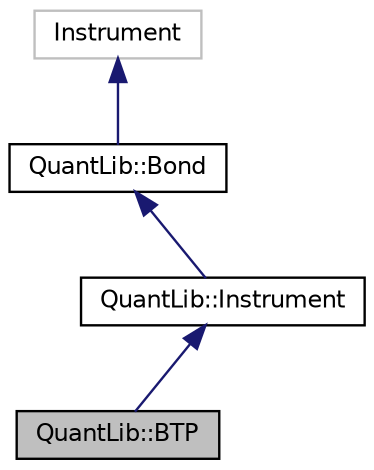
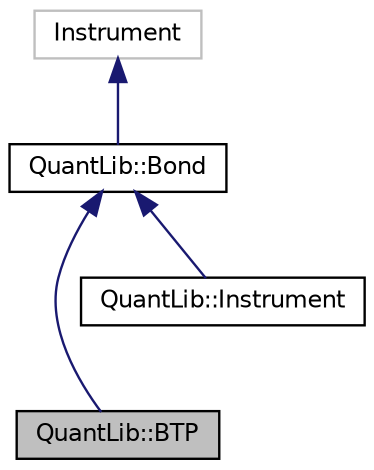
  digraph {
    node [color=black fillcolor=white fontname=Helvetica fontsize=10 shape=record style=filled]
    edge [color=midnightblue dir=back fontname=Helvetica fontsize=10 labelfontname=Helvetica labelfontsize=10 style=solid]
    n1 [fillcolor=grey75 fontcolor=black height=0.2 label="QuantLib::BTP" width=0.4]
    n2 [height=0.2 label="QuantLib::Instrument" width=0.4]
    n3 [height=0.2 label="QuantLib::Bond" width=0.4]
    n4 [color=grey75 height=0.2 label=Instrument width=0.4]
-   n2 -> n1
+   n3 -> n1
    n3 -> n2
    n4 -> n3
  }
